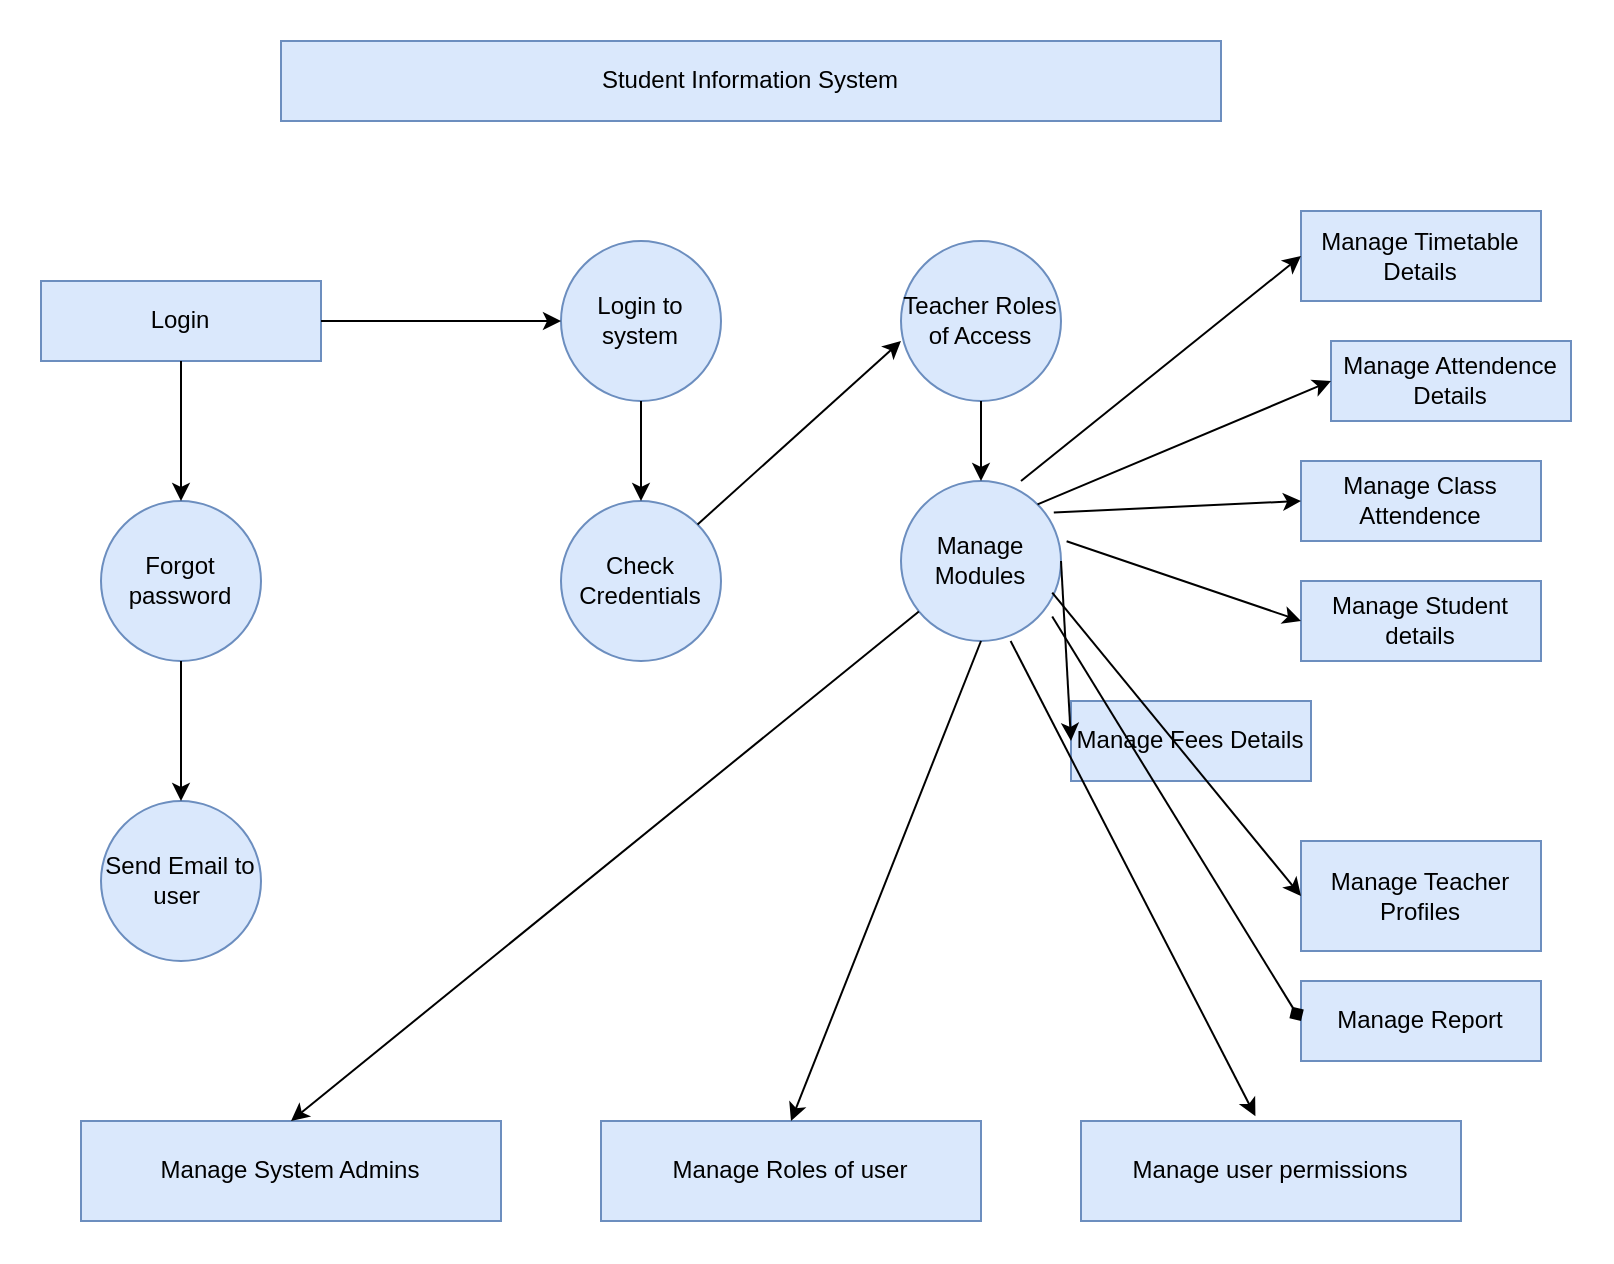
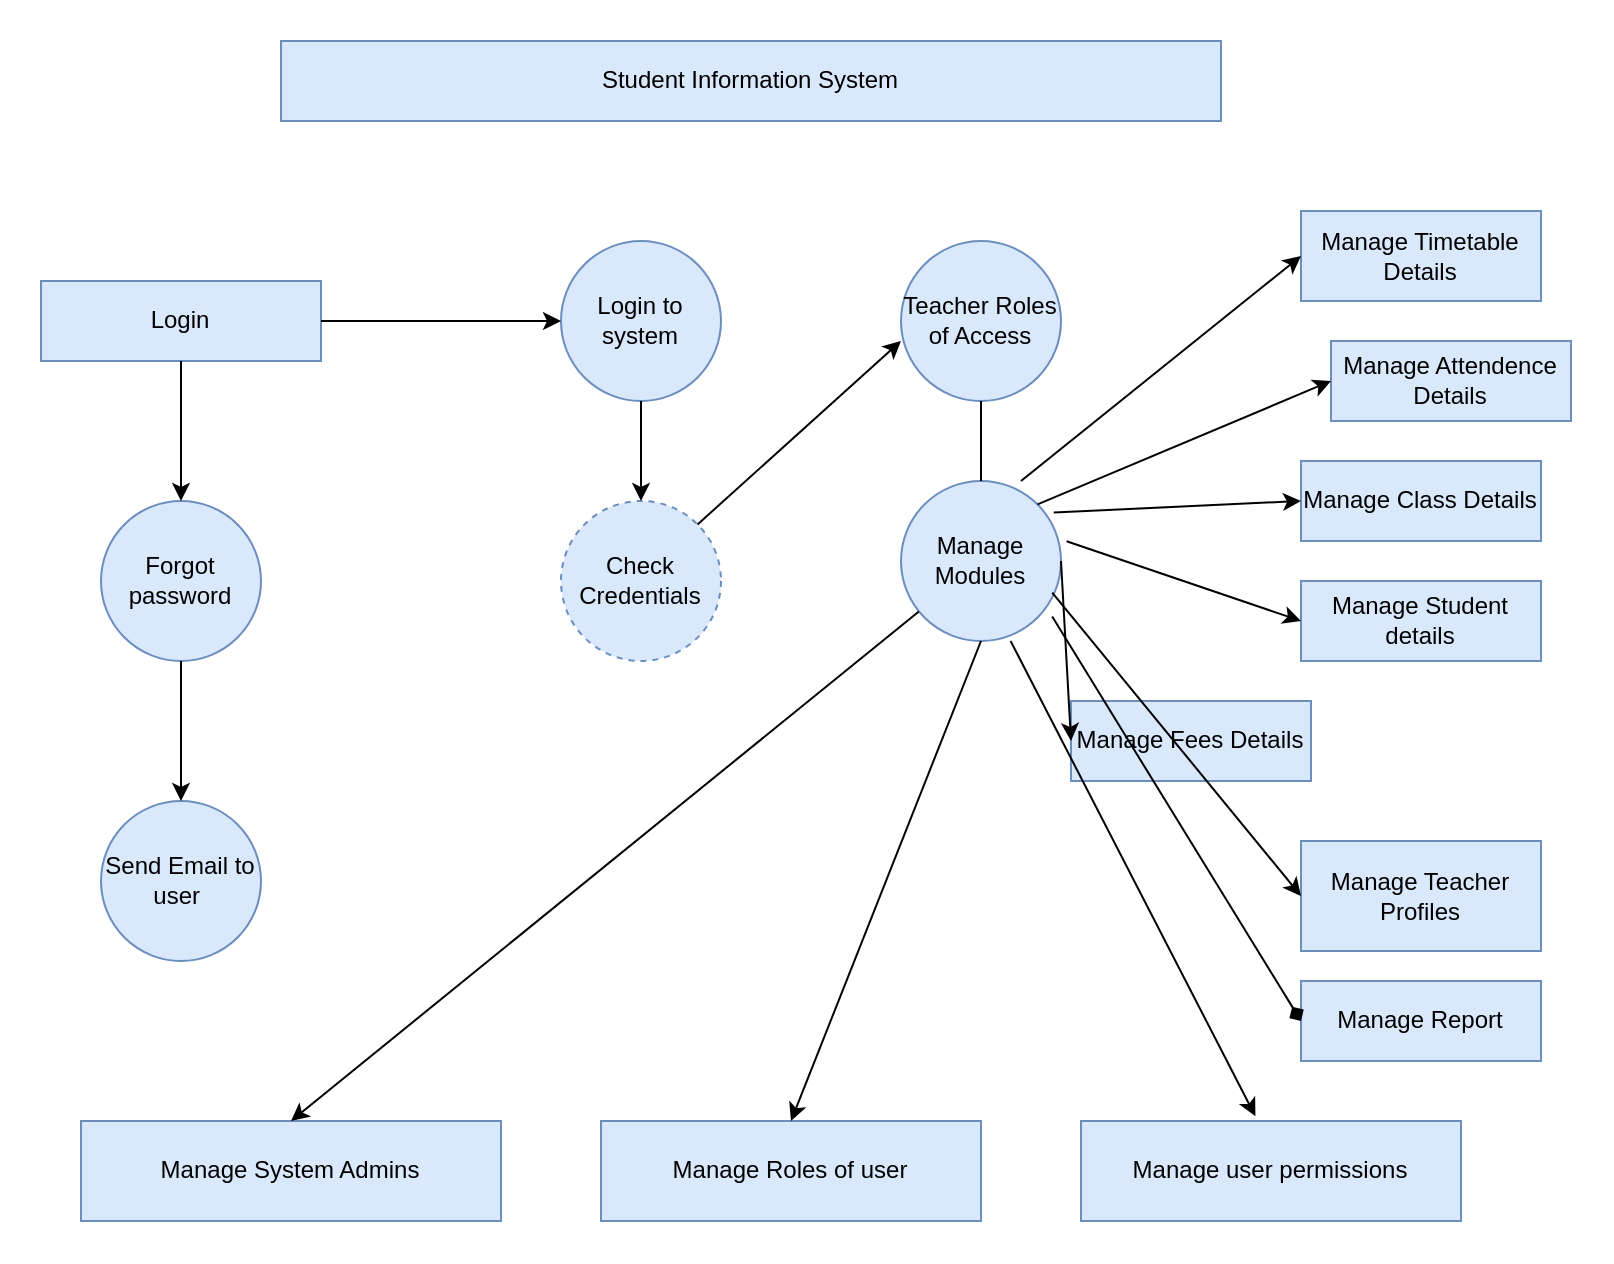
  <mxCell id="0" />
  <mxCell id="1" parent="0" />
  <mxCell id="2" value="Student Information System" style="rounded=0;whiteSpace=wrap;html=1;fillColor=#dae8fc;strokeColor=#6c8ebf;" vertex="1" parent="1"><mxGeometry x="140" y="20" width="470" height="40" as="geometry" /></mxCell>
  <mxCell id="3" value="Login" style="rounded=0;whiteSpace=wrap;html=1;fillColor=#dae8fc;strokeColor=#6c8ebf;" vertex="1" parent="1"><mxGeometry x="20" y="140" width="140" height="40" as="geometry" /></mxCell>
  <mxCell id="4" value="Forgot password" style="ellipse;whiteSpace=wrap;html=1;aspect=fixed;fillColor=#dae8fc;strokeColor=#6c8ebf;" vertex="1" parent="1"><mxGeometry x="50" y="250" width="80" height="80" as="geometry" /></mxCell>
  <mxCell id="5" value="Send Email to user&amp;nbsp;" style="ellipse;whiteSpace=wrap;html=1;aspect=fixed;fillColor=#dae8fc;strokeColor=#6c8ebf;" vertex="1" parent="1"><mxGeometry x="50" y="400" width="80" height="80" as="geometry" /></mxCell>
  <mxCell id="6" value="Login to system" style="ellipse;whiteSpace=wrap;html=1;aspect=fixed;fillColor=#dae8fc;strokeColor=#6c8ebf;" vertex="1" parent="1"><mxGeometry x="280" y="120" width="80" height="80" as="geometry" /></mxCell>
- <mxCell id="7" value="Check Credentials" style="ellipse;whiteSpace=wrap;html=1;aspect=fixed;fillColor=#dae8fc;strokeColor=#6c8ebf;" vertex="1" parent="1"><mxGeometry x="280" y="250" width="80" height="80" as="geometry" /></mxCell>
+ <mxCell id="7" value="Check Credentials" style="ellipse;whiteSpace=wrap;html=1;aspect=fixed;fillColor=#dae8fc;strokeColor=#6c8ebf;dashed=1;" vertex="1" parent="1"><mxGeometry x="280" y="250" width="80" height="80" as="geometry" /></mxCell>
  <mxCell id="8" value="Teacher Roles of Access" style="ellipse;whiteSpace=wrap;html=1;aspect=fixed;fillColor=#dae8fc;strokeColor=#6c8ebf;" vertex="1" parent="1"><mxGeometry x="450" y="120" width="80" height="80" as="geometry" /></mxCell>
  <mxCell id="9" value="Manage Modules" style="ellipse;whiteSpace=wrap;html=1;aspect=fixed;fillColor=#dae8fc;strokeColor=#6c8ebf;" vertex="1" parent="1"><mxGeometry x="450" y="240" width="80" height="80" as="geometry" /></mxCell>
  <mxCell id="10" value="Manage Timetable Details" style="rounded=0;whiteSpace=wrap;html=1;fillColor=#dae8fc;strokeColor=#6c8ebf;" vertex="1" parent="1"><mxGeometry x="650" y="105" width="120" height="45" as="geometry" /></mxCell>
  <mxCell id="11" value="Manage Attendence Details" style="rounded=0;whiteSpace=wrap;html=1;fillColor=#dae8fc;strokeColor=#6c8ebf;" vertex="1" parent="1"><mxGeometry x="665" y="170" width="120" height="40" as="geometry" /></mxCell>
- <mxCell id="12" value="Manage Class Attendence" style="rounded=0;whiteSpace=wrap;html=1;fillColor=#dae8fc;strokeColor=#6c8ebf;" vertex="1" parent="1"><mxGeometry x="650" y="230" width="120" height="40" as="geometry" /></mxCell>
+ <mxCell id="12" value="Manage Class Details" style="rounded=0;whiteSpace=wrap;html=1;fillColor=#dae8fc;strokeColor=#6c8ebf;" vertex="1" parent="1"><mxGeometry x="650" y="230" width="120" height="40" as="geometry" /></mxCell>
  <mxCell id="13" value="Manage Student details" style="rounded=0;whiteSpace=wrap;html=1;fillColor=#dae8fc;strokeColor=#6c8ebf;" vertex="1" parent="1"><mxGeometry x="650" y="290" width="120" height="40" as="geometry" /></mxCell>
  <mxCell id="14" value="Manage Fees Details" style="rounded=0;whiteSpace=wrap;html=1;fillColor=#dae8fc;strokeColor=#6c8ebf;" vertex="1" parent="1"><mxGeometry x="535" y="350" width="120" height="40" as="geometry" /></mxCell>
  <mxCell id="15" value="Manage Teacher Profiles" style="rounded=0;whiteSpace=wrap;html=1;fillColor=#dae8fc;strokeColor=#6c8ebf;" vertex="1" parent="1"><mxGeometry x="650" y="420" width="120" height="55" as="geometry" /></mxCell>
  <mxCell id="16" value="Manage Report" style="rounded=0;whiteSpace=wrap;html=1;fillColor=#dae8fc;strokeColor=#6c8ebf;" vertex="1" parent="1"><mxGeometry x="650" y="490" width="120" height="40" as="geometry" /></mxCell>
  <mxCell id="17" value="Manage user permissions" style="rounded=0;whiteSpace=wrap;html=1;fillColor=#dae8fc;strokeColor=#6c8ebf;" vertex="1" parent="1"><mxGeometry x="540" y="560" width="190" height="50" as="geometry" /></mxCell>
  <mxCell id="18" value="Manage Roles of user" style="rounded=0;whiteSpace=wrap;html=1;fillColor=#dae8fc;strokeColor=#6c8ebf;" vertex="1" parent="1"><mxGeometry x="300" y="560" width="190" height="50" as="geometry" /></mxCell>
  <mxCell id="19" value="Manage System Admins" style="rounded=0;whiteSpace=wrap;html=1;fillColor=#dae8fc;strokeColor=#6c8ebf;" vertex="1" parent="1"><mxGeometry x="40" y="560" width="210" height="50" as="geometry" /></mxCell>
  <mxCell id="20" value="" style="endArrow=classic;html=1;rounded=0;exitX=1;exitY=0.5;exitDx=0;exitDy=0;entryX=0;entryY=0.5;entryDx=0;entryDy=0;" edge="1" parent="1" source="3" target="6"><mxGeometry width="50" height="50" relative="1" as="geometry"><mxPoint x="380" y="230" as="sourcePoint" /><mxPoint x="430" y="180" as="targetPoint" /></mxGeometry></mxCell>
  <mxCell id="21" value="" style="endArrow=classic;html=1;rounded=0;" edge="1" parent="1"><mxGeometry width="50" height="50" relative="1" as="geometry"><mxPoint x="150" y="180" as="sourcePoint" /><mxPoint x="150" y="180" as="targetPoint" /></mxGeometry></mxCell>
  <mxCell id="22" value="" style="endArrow=classic;html=1;rounded=0;exitX=0.5;exitY=1;exitDx=0;exitDy=0;" edge="1" parent="1" source="3" target="4"><mxGeometry width="50" height="50" relative="1" as="geometry"><mxPoint x="380" y="230" as="sourcePoint" /><mxPoint x="430" y="180" as="targetPoint" /></mxGeometry></mxCell>
  <mxCell id="23" style="edgeStyle=orthogonalEdgeStyle;rounded=0;orthogonalLoop=1;jettySize=auto;html=1;exitX=0.5;exitY=1;exitDx=0;exitDy=0;" edge="1" parent="1" source="4" target="4"><mxGeometry relative="1" as="geometry" /></mxCell>
  <mxCell id="24" value="" style="endArrow=classic;html=1;rounded=0;entryX=0.5;entryY=0;entryDx=0;entryDy=0;" edge="1" parent="1" target="5"><mxGeometry width="50" height="50" relative="1" as="geometry"><mxPoint x="90" y="330" as="sourcePoint" /><mxPoint x="430" y="440" as="targetPoint" /></mxGeometry></mxCell>
  <mxCell id="25" value="" style="endArrow=classic;html=1;rounded=0;exitX=0.5;exitY=1;exitDx=0;exitDy=0;entryX=0.5;entryY=0;entryDx=0;entryDy=0;" edge="1" parent="1" source="6" target="7"><mxGeometry width="50" height="50" relative="1" as="geometry"><mxPoint x="380" y="340" as="sourcePoint" /><mxPoint x="430" y="290" as="targetPoint" /></mxGeometry></mxCell>
  <mxCell id="26" value="" style="endArrow=classic;html=1;rounded=0;exitX=1;exitY=0;exitDx=0;exitDy=0;entryX=0;entryY=0.625;entryDx=0;entryDy=0;entryPerimeter=0;" edge="1" parent="1" source="7" target="8"><mxGeometry width="50" height="50" relative="1" as="geometry"><mxPoint x="380" y="340" as="sourcePoint" /><mxPoint x="430" y="290" as="targetPoint" /></mxGeometry></mxCell>
- <mxCell id="27" value="" style="endArrow=classic;html=1;rounded=0;exitX=0.5;exitY=1;exitDx=0;exitDy=0;entryX=0.5;entryY=0;entryDx=0;entryDy=0;" edge="1" parent="1" source="8" target="9"><mxGeometry width="50" height="50" relative="1" as="geometry"><mxPoint x="380" y="340" as="sourcePoint" /><mxPoint x="430" y="290" as="targetPoint" /></mxGeometry></mxCell>
+ <mxCell id="27" value="" style="endArrow=none;html=1;rounded=0;exitX=0.5;exitY=1;exitDx=0;exitDy=0;entryX=0.5;entryY=0;entryDx=0;entryDy=0;" edge="1" parent="1" source="8" target="9"><mxGeometry width="50" height="50" relative="1" as="geometry"><mxPoint x="380" y="340" as="sourcePoint" /><mxPoint x="430" y="290" as="targetPoint" /></mxGeometry></mxCell>
  <mxCell id="28" value="" style="endArrow=classic;html=1;rounded=0;entryX=0;entryY=0.5;entryDx=0;entryDy=0;" edge="1" parent="1" target="10"><mxGeometry width="50" height="50" relative="1" as="geometry"><mxPoint x="510" y="240" as="sourcePoint" /><mxPoint x="430" y="290" as="targetPoint" /></mxGeometry></mxCell>
  <mxCell id="29" value="" style="endArrow=classic;html=1;rounded=0;entryX=0;entryY=0.5;entryDx=0;entryDy=0;exitX=1;exitY=0;exitDx=0;exitDy=0;" edge="1" parent="1" source="9" target="11"><mxGeometry width="50" height="50" relative="1" as="geometry"><mxPoint x="380" y="340" as="sourcePoint" /><mxPoint x="430" y="290" as="targetPoint" /></mxGeometry></mxCell>
  <mxCell id="30" value="" style="endArrow=classic;html=1;rounded=0;entryX=0;entryY=0.5;entryDx=0;entryDy=0;exitX=0.955;exitY=0.197;exitDx=0;exitDy=0;exitPerimeter=0;" edge="1" parent="1" source="9" target="12"><mxGeometry width="50" height="50" relative="1" as="geometry"><mxPoint x="380" y="340" as="sourcePoint" /><mxPoint x="430" y="290" as="targetPoint" /></mxGeometry></mxCell>
  <mxCell id="31" value="" style="endArrow=classic;html=1;rounded=0;entryX=0;entryY=0.5;entryDx=0;entryDy=0;exitX=1.035;exitY=0.377;exitDx=0;exitDy=0;exitPerimeter=0;" edge="1" parent="1" source="9" target="13"><mxGeometry width="50" height="50" relative="1" as="geometry"><mxPoint x="380" y="340" as="sourcePoint" /><mxPoint x="430" y="290" as="targetPoint" /></mxGeometry></mxCell>
  <mxCell id="32" value="" style="endArrow=classic;html=1;rounded=0;entryX=0;entryY=0.5;entryDx=0;entryDy=0;exitX=1;exitY=0.5;exitDx=0;exitDy=0;" edge="1" parent="1" source="9" target="14"><mxGeometry width="50" height="50" relative="1" as="geometry"><mxPoint x="380" y="340" as="sourcePoint" /><mxPoint x="430" y="290" as="targetPoint" /></mxGeometry></mxCell>
  <mxCell id="33" value="" style="endArrow=classic;html=1;rounded=0;entryX=0;entryY=0.5;entryDx=0;entryDy=0;exitX=0.945;exitY=0.697;exitDx=0;exitDy=0;exitPerimeter=0;" edge="1" parent="1" source="9" target="15"><mxGeometry width="50" height="50" relative="1" as="geometry"><mxPoint x="380" y="340" as="sourcePoint" /><mxPoint x="640" y="440" as="targetPoint" /></mxGeometry></mxCell>
  <mxCell id="34" value="" style="endArrow=diamond;html=1;rounded=0;entryX=0;entryY=0.5;entryDx=0;entryDy=0;exitX=0.945;exitY=0.847;exitDx=0;exitDy=0;exitPerimeter=0;" edge="1" parent="1" source="9" target="16"><mxGeometry width="50" height="50" relative="1" as="geometry"><mxPoint x="380" y="340" as="sourcePoint" /><mxPoint x="430" y="290" as="targetPoint" /></mxGeometry></mxCell>
  <mxCell id="35" value="" style="endArrow=classic;html=1;rounded=0;entryX=0.459;entryY=-0.004;entryDx=0;entryDy=0;entryPerimeter=0;exitX=0.685;exitY=1.027;exitDx=0;exitDy=0;exitPerimeter=0;" edge="1" parent="1"><mxGeometry width="50" height="50" relative="1" as="geometry"><mxPoint x="504.8" y="320" as="sourcePoint" /><mxPoint x="627.21" y="557.64" as="targetPoint" /></mxGeometry></mxCell>
  <mxCell id="36" value="" style="endArrow=classic;html=1;rounded=0;exitX=0.5;exitY=1;exitDx=0;exitDy=0;entryX=0.5;entryY=0;entryDx=0;entryDy=0;" edge="1" parent="1" source="9" target="18"><mxGeometry width="50" height="50" relative="1" as="geometry"><mxPoint x="380" y="400" as="sourcePoint" /><mxPoint x="430" y="350" as="targetPoint" /></mxGeometry></mxCell>
  <mxCell id="37" value="" style="endArrow=classic;html=1;rounded=0;entryX=0.5;entryY=0;entryDx=0;entryDy=0;" edge="1" parent="1" source="9" target="19"><mxGeometry width="50" height="50" relative="1" as="geometry"><mxPoint x="380" y="400" as="sourcePoint" /><mxPoint x="430" y="350" as="targetPoint" /></mxGeometry></mxCell>
